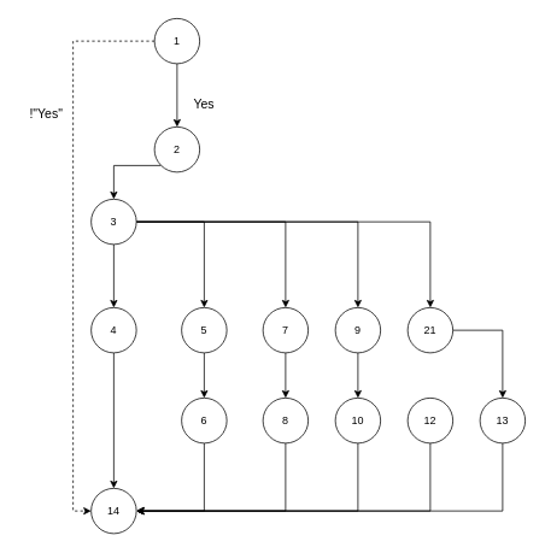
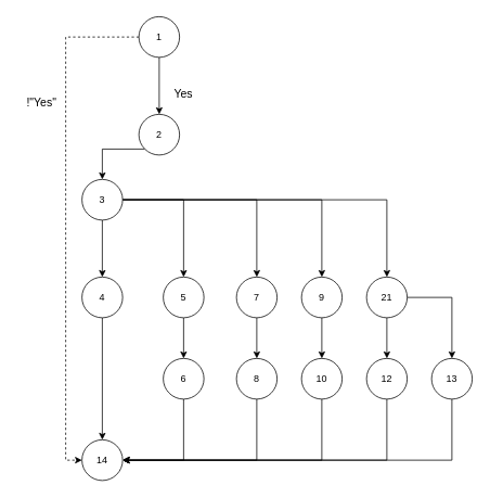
  <mxCell id="0" />
  <mxCell id="1" parent="0" />
  <mxCell id="2" style="edgeStyle=orthogonalEdgeStyle;rounded=0;orthogonalLoop=1;jettySize=auto;html=1;exitX=0.5;exitY=1;exitDx=0;exitDy=0;entryX=0.5;entryY=0;entryDx=0;entryDy=0;" edge="1" parent="1" source="4" target="6"><mxGeometry relative="1" as="geometry" /></mxCell>
  <mxCell id="3" style="edgeStyle=orthogonalEdgeStyle;rounded=0;orthogonalLoop=1;jettySize=auto;html=1;exitX=0;exitY=0.5;exitDx=0;exitDy=0;entryX=0;entryY=0.5;entryDx=0;entryDy=0;dashed=1;" edge="1" parent="1" source="4" target="33"><mxGeometry relative="1" as="geometry"><mxPoint x="-10" y="550" as="targetPoint" /></mxGeometry></mxCell>
  <mxCell id="4" value="1" style="ellipse;whiteSpace=wrap;html=1;aspect=fixed;" vertex="1" parent="1"><mxGeometry x="170" y="20" width="50" height="50" as="geometry" /></mxCell>
  <mxCell id="5" style="edgeStyle=orthogonalEdgeStyle;rounded=0;orthogonalLoop=1;jettySize=auto;html=1;exitX=0;exitY=1;exitDx=0;exitDy=0;entryX=0.5;entryY=0;entryDx=0;entryDy=0;" edge="1" parent="1" source="6" target="13"><mxGeometry relative="1" as="geometry" /></mxCell>
  <mxCell id="6" value="2" style="ellipse;whiteSpace=wrap;html=1;aspect=fixed;" vertex="1" parent="1"><mxGeometry x="170" y="140" width="50" height="50" as="geometry" /></mxCell>
  <mxCell id="7" value="&lt;font style=&quot;font-size: 14px;&quot;&gt;Yes&lt;/font&gt;" style="text;html=1;strokeColor=none;fillColor=none;align=center;verticalAlign=middle;whiteSpace=wrap;rounded=0;" vertex="1" parent="1"><mxGeometry x="195" y="100" width="60" height="30" as="geometry" /></mxCell>
  <mxCell id="8" style="edgeStyle=orthogonalEdgeStyle;rounded=0;orthogonalLoop=1;jettySize=auto;html=1;exitX=1;exitY=0.5;exitDx=0;exitDy=0;entryX=0.5;entryY=0;entryDx=0;entryDy=0;" edge="1" parent="1" source="13" target="19"><mxGeometry relative="1" as="geometry" /></mxCell>
  <mxCell id="9" style="edgeStyle=orthogonalEdgeStyle;rounded=0;orthogonalLoop=1;jettySize=auto;html=1;exitX=0.5;exitY=1;exitDx=0;exitDy=0;entryX=0.5;entryY=0;entryDx=0;entryDy=0;" edge="1" parent="1" source="13" target="15"><mxGeometry relative="1" as="geometry" /></mxCell>
  <mxCell id="10" style="edgeStyle=orthogonalEdgeStyle;rounded=0;orthogonalLoop=1;jettySize=auto;html=1;exitX=1;exitY=0.5;exitDx=0;exitDy=0;entryX=0.5;entryY=0;entryDx=0;entryDy=0;" edge="1" parent="1" source="13" target="23"><mxGeometry relative="1" as="geometry" /></mxCell>
  <mxCell id="11" style="edgeStyle=orthogonalEdgeStyle;rounded=0;orthogonalLoop=1;jettySize=auto;html=1;exitX=1;exitY=0.5;exitDx=0;exitDy=0;entryX=0.5;entryY=0;entryDx=0;entryDy=0;" edge="1" parent="1" source="13" target="25"><mxGeometry relative="1" as="geometry" /></mxCell>
  <mxCell id="12" style="edgeStyle=orthogonalEdgeStyle;rounded=0;orthogonalLoop=1;jettySize=auto;html=1;exitX=1;exitY=0.5;exitDx=0;exitDy=0;entryX=0.5;entryY=0;entryDx=0;entryDy=0;" edge="1" parent="1" source="13" target="32"><mxGeometry relative="1" as="geometry" /></mxCell>
  <mxCell id="13" value="3" style="ellipse;whiteSpace=wrap;html=1;aspect=fixed;" vertex="1" parent="1"><mxGeometry x="100" y="220" width="50" height="50" as="geometry" /></mxCell>
  <mxCell id="14" style="edgeStyle=orthogonalEdgeStyle;rounded=0;orthogonalLoop=1;jettySize=auto;html=1;exitX=0.5;exitY=1;exitDx=0;exitDy=0;entryX=0.5;entryY=0;entryDx=0;entryDy=0;" edge="1" parent="1" source="15" target="33"><mxGeometry relative="1" as="geometry" /></mxCell>
  <mxCell id="15" value="4" style="ellipse;whiteSpace=wrap;html=1;aspect=fixed;" vertex="1" parent="1"><mxGeometry x="100" y="340" width="50" height="50" as="geometry" /></mxCell>
  <mxCell id="16" style="edgeStyle=orthogonalEdgeStyle;rounded=0;orthogonalLoop=1;jettySize=auto;html=1;exitX=0.5;exitY=1;exitDx=0;exitDy=0;entryX=1;entryY=0.5;entryDx=0;entryDy=0;" edge="1" parent="1" source="17" target="33"><mxGeometry relative="1" as="geometry" /></mxCell>
  <mxCell id="17" value="8" style="ellipse;whiteSpace=wrap;html=1;aspect=fixed;" vertex="1" parent="1"><mxGeometry x="290" y="440" width="50" height="50" as="geometry" /></mxCell>
  <mxCell id="18" style="edgeStyle=orthogonalEdgeStyle;rounded=0;orthogonalLoop=1;jettySize=auto;html=1;exitX=0.5;exitY=1;exitDx=0;exitDy=0;entryX=0.5;entryY=0;entryDx=0;entryDy=0;" edge="1" parent="1" source="19" target="21"><mxGeometry relative="1" as="geometry" /></mxCell>
  <mxCell id="19" value="5" style="ellipse;whiteSpace=wrap;html=1;aspect=fixed;" vertex="1" parent="1"><mxGeometry x="200" y="340" width="50" height="50" as="geometry" /></mxCell>
  <mxCell id="20" style="edgeStyle=orthogonalEdgeStyle;rounded=0;orthogonalLoop=1;jettySize=auto;html=1;exitX=0.5;exitY=1;exitDx=0;exitDy=0;entryX=1;entryY=0.5;entryDx=0;entryDy=0;" edge="1" parent="1" source="21" target="33"><mxGeometry relative="1" as="geometry" /></mxCell>
  <mxCell id="21" value="6" style="ellipse;whiteSpace=wrap;html=1;aspect=fixed;" vertex="1" parent="1"><mxGeometry x="200" y="440" width="50" height="50" as="geometry" /></mxCell>
  <mxCell id="22" style="edgeStyle=orthogonalEdgeStyle;rounded=0;orthogonalLoop=1;jettySize=auto;html=1;exitX=0.5;exitY=1;exitDx=0;exitDy=0;entryX=0.5;entryY=0;entryDx=0;entryDy=0;" edge="1" parent="1" source="23" target="17"><mxGeometry relative="1" as="geometry" /></mxCell>
  <mxCell id="23" value="7" style="ellipse;whiteSpace=wrap;html=1;aspect=fixed;" vertex="1" parent="1"><mxGeometry x="290" y="340" width="50" height="50" as="geometry" /></mxCell>
  <mxCell id="24" style="edgeStyle=orthogonalEdgeStyle;rounded=0;orthogonalLoop=1;jettySize=auto;html=1;exitX=0.5;exitY=1;exitDx=0;exitDy=0;entryX=0.5;entryY=0;entryDx=0;entryDy=0;" edge="1" parent="1" source="25" target="27"><mxGeometry relative="1" as="geometry" /></mxCell>
  <mxCell id="25" value="9" style="ellipse;whiteSpace=wrap;html=1;aspect=fixed;" vertex="1" parent="1"><mxGeometry x="370" y="340" width="50" height="50" as="geometry" /></mxCell>
  <mxCell id="26" style="edgeStyle=orthogonalEdgeStyle;rounded=0;orthogonalLoop=1;jettySize=auto;html=1;exitX=0.5;exitY=1;exitDx=0;exitDy=0;entryX=1;entryY=0.5;entryDx=0;entryDy=0;" edge="1" parent="1" source="27" target="33"><mxGeometry relative="1" as="geometry" /></mxCell>
  <mxCell id="27" value="10" style="ellipse;whiteSpace=wrap;html=1;aspect=fixed;" vertex="1" parent="1"><mxGeometry x="370" y="440" width="50" height="50" as="geometry" /></mxCell>
  <mxCell id="28" style="edgeStyle=orthogonalEdgeStyle;rounded=0;orthogonalLoop=1;jettySize=auto;html=1;exitX=0.5;exitY=1;exitDx=0;exitDy=0;entryX=1;entryY=0.5;entryDx=0;entryDy=0;" edge="1" parent="1" source="29" target="33"><mxGeometry relative="1" as="geometry" /></mxCell>
  <mxCell id="29" value="12" style="ellipse;whiteSpace=wrap;html=1;aspect=fixed;" vertex="1" parent="1"><mxGeometry x="450" y="440" width="50" height="50" as="geometry" /></mxCell>
+ <mxCell id="30" style="edgeStyle=orthogonalEdgeStyle;rounded=0;orthogonalLoop=1;jettySize=auto;html=1;exitX=0.5;exitY=1;exitDx=0;exitDy=0;entryX=0.5;entryY=0;entryDx=0;entryDy=0;" edge="1" parent="1" source="32" target="29"><mxGeometry relative="1" as="geometry" /></mxCell>
  <mxCell id="31" style="edgeStyle=orthogonalEdgeStyle;rounded=0;orthogonalLoop=1;jettySize=auto;html=1;exitX=1;exitY=0.5;exitDx=0;exitDy=0;entryX=0.5;entryY=0;entryDx=0;entryDy=0;" edge="1" parent="1" source="32" target="35"><mxGeometry relative="1" as="geometry" /></mxCell>
  <mxCell id="32" value="21" style="ellipse;whiteSpace=wrap;html=1;aspect=fixed;" vertex="1" parent="1"><mxGeometry x="450" y="340" width="50" height="50" as="geometry" /></mxCell>
  <mxCell id="33" value="14" style="ellipse;whiteSpace=wrap;html=1;aspect=fixed;" vertex="1" parent="1"><mxGeometry x="100" y="540" width="50" height="50" as="geometry" /></mxCell>
  <mxCell id="34" style="edgeStyle=orthogonalEdgeStyle;rounded=0;orthogonalLoop=1;jettySize=auto;html=1;exitX=0.5;exitY=1;exitDx=0;exitDy=0;entryX=1;entryY=0.5;entryDx=0;entryDy=0;" edge="1" parent="1" source="35" target="33"><mxGeometry relative="1" as="geometry" /></mxCell>
  <mxCell id="35" value="13" style="ellipse;whiteSpace=wrap;html=1;aspect=fixed;" vertex="1" parent="1"><mxGeometry x="530" y="440" width="50" height="50" as="geometry" /></mxCell>
  <mxCell id="36" value="&lt;font style=&quot;font-size: 14px;&quot;&gt;!&quot;Yes&quot;&lt;/font&gt;" style="text;html=1;align=center;verticalAlign=middle;resizable=0;points=[];autosize=1;strokeColor=none;fillColor=none;" vertex="1" parent="1"><mxGeometry x="20" y="110" width="60" height="30" as="geometry" /></mxCell>
